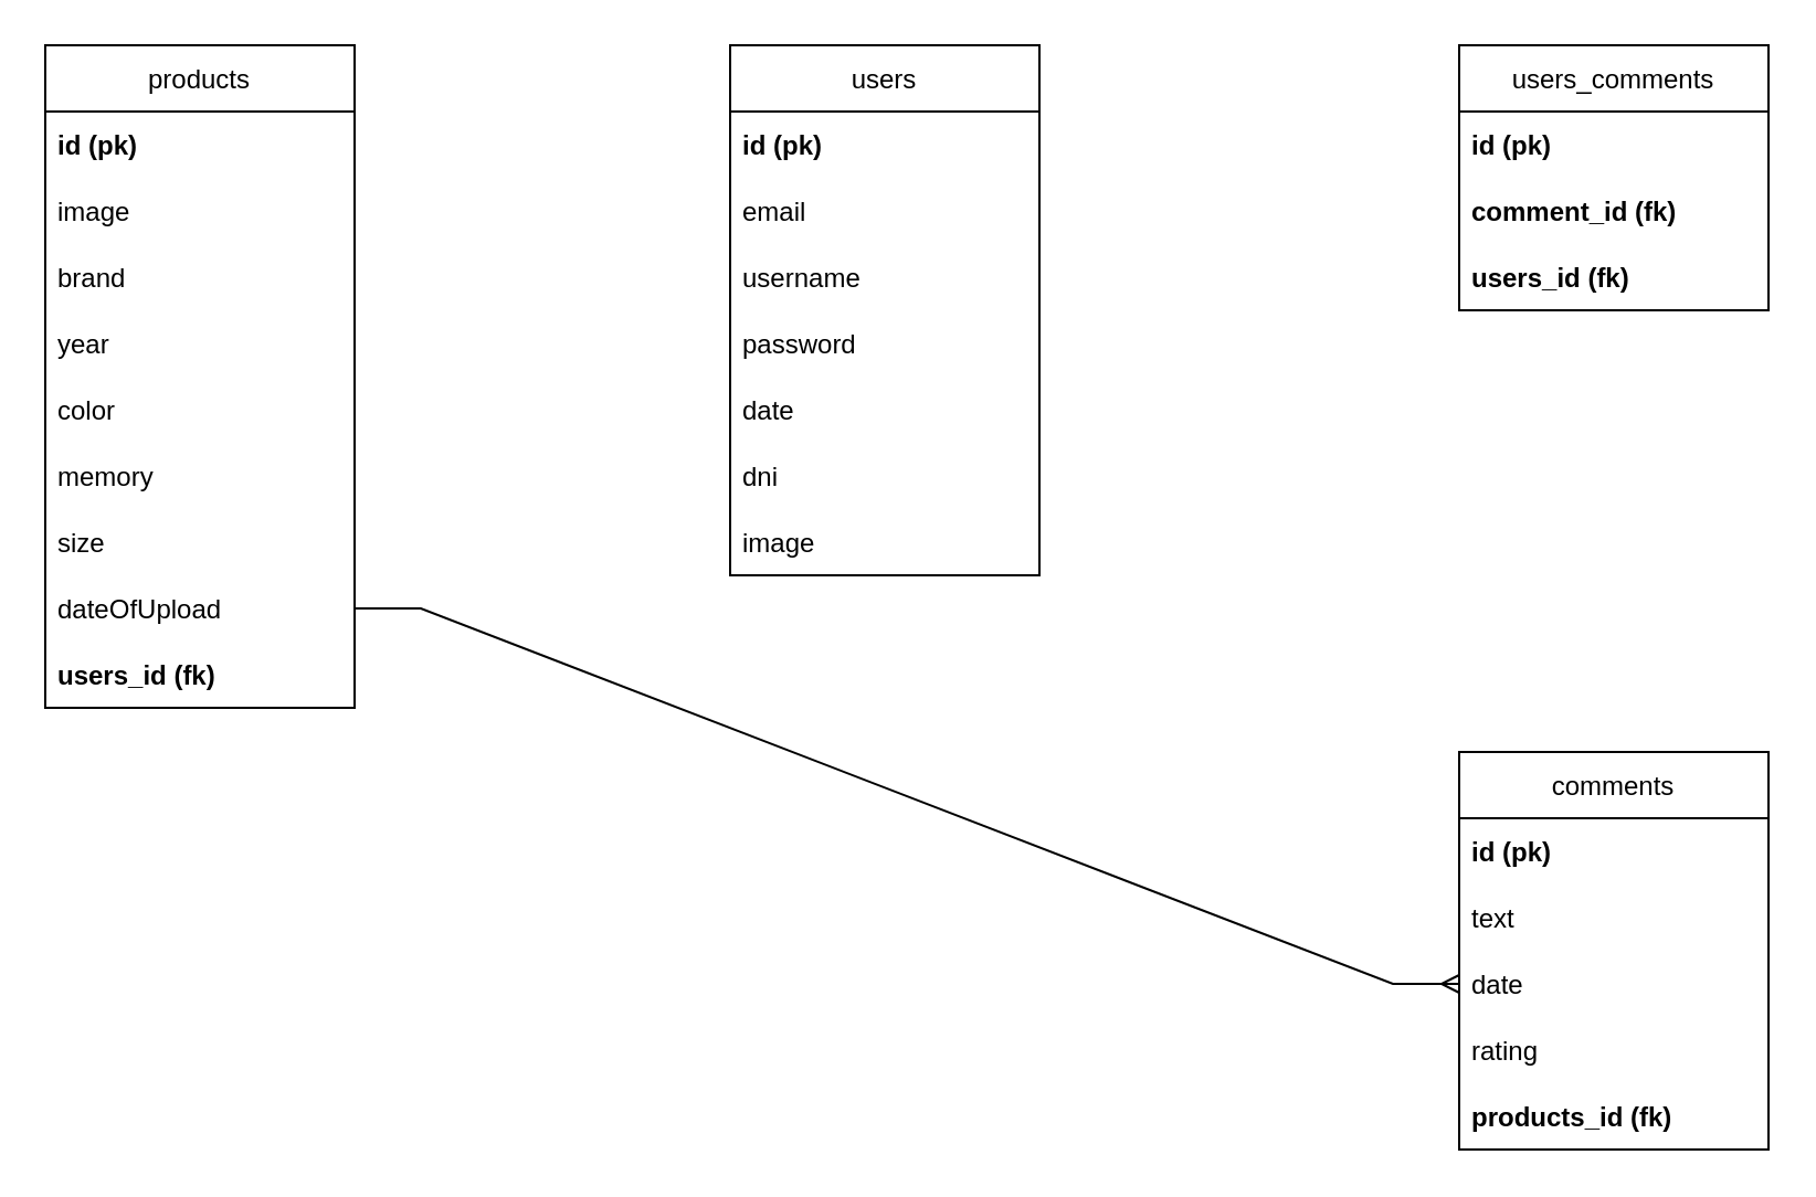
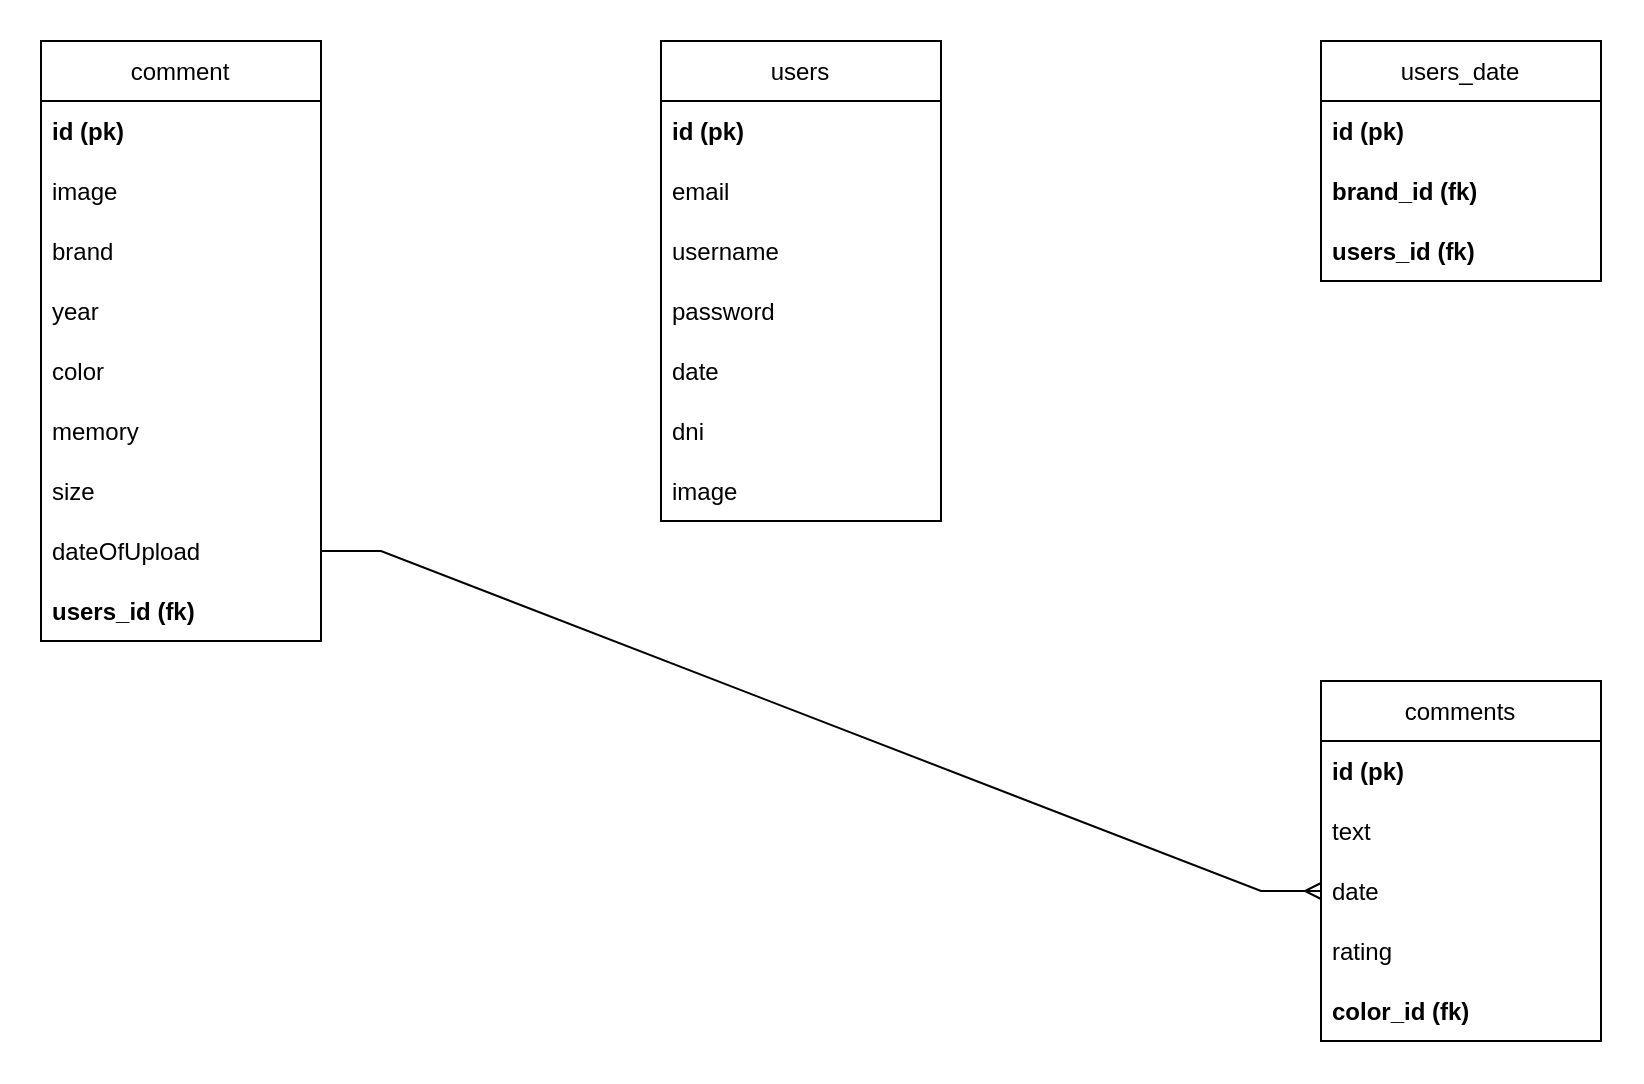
  <mxCell id="0" />
  <mxCell id="1" parent="0" />
- <mxCell id="2" value="products" style="swimlane;fontStyle=0;childLayout=stackLayout;horizontal=1;startSize=30;horizontalStack=0;resizeParent=1;resizeParentMax=0;resizeLast=0;collapsible=1;marginBottom=0;" parent="1" vertex="1"><mxGeometry x="20" y="20" width="140" height="300" as="geometry" /></mxCell>
+ <mxCell id="2" value="comment" style="swimlane;fontStyle=0;childLayout=stackLayout;horizontal=1;startSize=30;horizontalStack=0;resizeParent=1;resizeParentMax=0;resizeLast=0;collapsible=1;marginBottom=0;" parent="1" vertex="1"><mxGeometry x="20" y="20" width="140" height="300" as="geometry" /></mxCell>
  <mxCell id="3" value="id (pk)" style="text;strokeColor=none;fillColor=none;align=left;verticalAlign=middle;spacingLeft=4;spacingRight=4;overflow=hidden;points=[[0,0.5],[1,0.5]];portConstraint=eastwest;rotatable=0;fontStyle=1" parent="2" vertex="1"><mxGeometry y="30" width="140" height="30" as="geometry" /></mxCell>
  <mxCell id="4" value="image" style="text;strokeColor=none;fillColor=none;align=left;verticalAlign=middle;spacingLeft=4;spacingRight=4;overflow=hidden;points=[[0,0.5],[1,0.5]];portConstraint=eastwest;rotatable=0;" parent="2" vertex="1"><mxGeometry y="60" width="140" height="30" as="geometry" /></mxCell>
  <mxCell id="5" value="brand" style="text;strokeColor=none;fillColor=none;align=left;verticalAlign=middle;spacingLeft=4;spacingRight=4;overflow=hidden;points=[[0,0.5],[1,0.5]];portConstraint=eastwest;rotatable=0;" parent="2" vertex="1"><mxGeometry y="90" width="140" height="30" as="geometry" /></mxCell>
  <mxCell id="6" value="year" style="text;strokeColor=none;fillColor=none;align=left;verticalAlign=middle;spacingLeft=4;spacingRight=4;overflow=hidden;points=[[0,0.5],[1,0.5]];portConstraint=eastwest;rotatable=0;" parent="2" vertex="1"><mxGeometry y="120" width="140" height="30" as="geometry" /></mxCell>
  <mxCell id="7" value="color" style="text;strokeColor=none;fillColor=none;align=left;verticalAlign=middle;spacingLeft=4;spacingRight=4;overflow=hidden;points=[[0,0.5],[1,0.5]];portConstraint=eastwest;rotatable=0;" parent="2" vertex="1"><mxGeometry y="150" width="140" height="30" as="geometry" /></mxCell>
  <mxCell id="8" value="memory" style="text;strokeColor=none;fillColor=none;align=left;verticalAlign=middle;spacingLeft=4;spacingRight=4;overflow=hidden;points=[[0,0.5],[1,0.5]];portConstraint=eastwest;rotatable=0;" parent="2" vertex="1"><mxGeometry y="180" width="140" height="30" as="geometry" /></mxCell>
  <mxCell id="9" value="size" style="text;strokeColor=none;fillColor=none;align=left;verticalAlign=middle;spacingLeft=4;spacingRight=4;overflow=hidden;points=[[0,0.5],[1,0.5]];portConstraint=eastwest;rotatable=0;" parent="2" vertex="1"><mxGeometry y="210" width="140" height="30" as="geometry" /></mxCell>
  <mxCell id="10" value="dateOfUpload" style="text;strokeColor=none;fillColor=none;align=left;verticalAlign=middle;spacingLeft=4;spacingRight=4;overflow=hidden;points=[[0,0.5],[1,0.5]];portConstraint=eastwest;rotatable=0;" parent="2" vertex="1"><mxGeometry y="240" width="140" height="30" as="geometry" /></mxCell>
  <mxCell id="11" value="users_id (fk)" style="text;strokeColor=none;fillColor=none;align=left;verticalAlign=middle;spacingLeft=4;spacingRight=4;overflow=hidden;points=[[0,0.5],[1,0.5]];portConstraint=eastwest;rotatable=0;fontStyle=1" parent="2" vertex="1"><mxGeometry y="270" width="140" height="30" as="geometry" /></mxCell>
  <mxCell id="12" value="users" style="swimlane;fontStyle=0;childLayout=stackLayout;horizontal=1;startSize=30;horizontalStack=0;resizeParent=1;resizeParentMax=0;resizeLast=0;collapsible=1;marginBottom=0;" parent="1" vertex="1"><mxGeometry x="330" y="20" width="140" height="240" as="geometry" /></mxCell>
  <mxCell id="13" value="id (pk)" style="text;strokeColor=none;fillColor=none;align=left;verticalAlign=middle;spacingLeft=4;spacingRight=4;overflow=hidden;points=[[0,0.5],[1,0.5]];portConstraint=eastwest;rotatable=0;fontStyle=1" parent="12" vertex="1"><mxGeometry y="30" width="140" height="30" as="geometry" /></mxCell>
  <mxCell id="14" value="email" style="text;strokeColor=none;fillColor=none;align=left;verticalAlign=middle;spacingLeft=4;spacingRight=4;overflow=hidden;points=[[0,0.5],[1,0.5]];portConstraint=eastwest;rotatable=0;" parent="12" vertex="1"><mxGeometry y="60" width="140" height="30" as="geometry" /></mxCell>
  <mxCell id="15" value="username" style="text;strokeColor=none;fillColor=none;align=left;verticalAlign=middle;spacingLeft=4;spacingRight=4;overflow=hidden;points=[[0,0.5],[1,0.5]];portConstraint=eastwest;rotatable=0;" parent="12" vertex="1"><mxGeometry y="90" width="140" height="30" as="geometry" /></mxCell>
  <mxCell id="16" value="password" style="text;strokeColor=none;fillColor=none;align=left;verticalAlign=middle;spacingLeft=4;spacingRight=4;overflow=hidden;points=[[0,0.5],[1,0.5]];portConstraint=eastwest;rotatable=0;" parent="12" vertex="1"><mxGeometry y="120" width="140" height="30" as="geometry" /></mxCell>
  <mxCell id="17" value="date" style="text;strokeColor=none;fillColor=none;align=left;verticalAlign=middle;spacingLeft=4;spacingRight=4;overflow=hidden;points=[[0,0.5],[1,0.5]];portConstraint=eastwest;rotatable=0;" parent="12" vertex="1"><mxGeometry y="150" width="140" height="30" as="geometry" /></mxCell>
  <mxCell id="18" value="dni" style="text;strokeColor=none;fillColor=none;align=left;verticalAlign=middle;spacingLeft=4;spacingRight=4;overflow=hidden;points=[[0,0.5],[1,0.5]];portConstraint=eastwest;rotatable=0;" parent="12" vertex="1"><mxGeometry y="180" width="140" height="30" as="geometry" /></mxCell>
  <mxCell id="19" value="image" style="text;strokeColor=none;fillColor=none;align=left;verticalAlign=middle;spacingLeft=4;spacingRight=4;overflow=hidden;points=[[0,0.5],[1,0.5]];portConstraint=eastwest;rotatable=0;" parent="12" vertex="1"><mxGeometry y="210" width="140" height="30" as="geometry" /></mxCell>
  <mxCell id="20" value="comments" style="swimlane;fontStyle=0;childLayout=stackLayout;horizontal=1;startSize=30;horizontalStack=0;resizeParent=1;resizeParentMax=0;resizeLast=0;collapsible=1;marginBottom=0;" parent="1" vertex="1"><mxGeometry x="660" y="340" width="140" height="180" as="geometry" /></mxCell>
  <mxCell id="21" value="id (pk)" style="text;strokeColor=none;fillColor=none;align=left;verticalAlign=middle;spacingLeft=4;spacingRight=4;overflow=hidden;points=[[0,0.5],[1,0.5]];portConstraint=eastwest;rotatable=0;fontStyle=1" parent="20" vertex="1"><mxGeometry y="30" width="140" height="30" as="geometry" /></mxCell>
  <mxCell id="22" value="text" style="text;strokeColor=none;fillColor=none;align=left;verticalAlign=middle;spacingLeft=4;spacingRight=4;overflow=hidden;points=[[0,0.5],[1,0.5]];portConstraint=eastwest;rotatable=0;" parent="20" vertex="1"><mxGeometry y="60" width="140" height="30" as="geometry" /></mxCell>
  <mxCell id="23" value="date" style="text;strokeColor=none;fillColor=none;align=left;verticalAlign=middle;spacingLeft=4;spacingRight=4;overflow=hidden;points=[[0,0.5],[1,0.5]];portConstraint=eastwest;rotatable=0;" parent="20" vertex="1"><mxGeometry y="90" width="140" height="30" as="geometry" /></mxCell>
  <mxCell id="24" value="rating" style="text;strokeColor=none;fillColor=none;align=left;verticalAlign=middle;spacingLeft=4;spacingRight=4;overflow=hidden;points=[[0,0.5],[1,0.5]];portConstraint=eastwest;rotatable=0;" parent="20" vertex="1"><mxGeometry y="120" width="140" height="30" as="geometry" /></mxCell>
- <mxCell id="25" value="products_id (fk)" style="text;strokeColor=none;fillColor=none;align=left;verticalAlign=middle;spacingLeft=4;spacingRight=4;overflow=hidden;points=[[0,0.5],[1,0.5]];portConstraint=eastwest;rotatable=0;fontStyle=1" parent="20" vertex="1"><mxGeometry y="150" width="140" height="30" as="geometry" /></mxCell>
+ <mxCell id="25" value="color_id (fk)" style="text;strokeColor=none;fillColor=none;align=left;verticalAlign=middle;spacingLeft=4;spacingRight=4;overflow=hidden;points=[[0,0.5],[1,0.5]];portConstraint=eastwest;rotatable=0;fontStyle=1" parent="20" vertex="1"><mxGeometry y="150" width="140" height="30" as="geometry" /></mxCell>
  <mxCell id="26" value="" style="edgeStyle=entityRelationEdgeStyle;fontSize=12;html=1;endArrow=ERmany;rounded=0;entryX=0;entryY=0.5;entryDx=0;entryDy=0;exitX=1;exitY=0.5;exitDx=0;exitDy=0;" parent="1" source="10" target="23" edge="1"><mxGeometry width="100" height="100" relative="1" as="geometry"><mxPoint x="470" y="280" as="sourcePoint" /><mxPoint x="570" y="180" as="targetPoint" /></mxGeometry></mxCell>
- <mxCell id="27" value="users_comments" style="swimlane;fontStyle=0;childLayout=stackLayout;horizontal=1;startSize=30;horizontalStack=0;resizeParent=1;resizeParentMax=0;resizeLast=0;collapsible=1;marginBottom=0;" vertex="1" parent="1"><mxGeometry x="660" y="20" width="140" height="120" as="geometry" /></mxCell>
+ <mxCell id="27" value="users_date" style="swimlane;fontStyle=0;childLayout=stackLayout;horizontal=1;startSize=30;horizontalStack=0;resizeParent=1;resizeParentMax=0;resizeLast=0;collapsible=1;marginBottom=0;" vertex="1" parent="1"><mxGeometry x="660" y="20" width="140" height="120" as="geometry" /></mxCell>
  <mxCell id="28" value="id (pk)" style="text;strokeColor=none;fillColor=none;align=left;verticalAlign=middle;spacingLeft=4;spacingRight=4;overflow=hidden;points=[[0,0.5],[1,0.5]];portConstraint=eastwest;rotatable=0;fontStyle=1" vertex="1" parent="27"><mxGeometry y="30" width="140" height="30" as="geometry" /></mxCell>
- <mxCell id="29" value="comment_id (fk)" style="text;strokeColor=none;fillColor=none;align=left;verticalAlign=middle;spacingLeft=4;spacingRight=4;overflow=hidden;points=[[0,0.5],[1,0.5]];portConstraint=eastwest;rotatable=0;fontStyle=1" vertex="1" parent="27"><mxGeometry y="60" width="140" height="30" as="geometry" /></mxCell>
+ <mxCell id="29" value="brand_id (fk)" style="text;strokeColor=none;fillColor=none;align=left;verticalAlign=middle;spacingLeft=4;spacingRight=4;overflow=hidden;points=[[0,0.5],[1,0.5]];portConstraint=eastwest;rotatable=0;fontStyle=1" vertex="1" parent="27"><mxGeometry y="60" width="140" height="30" as="geometry" /></mxCell>
  <mxCell id="30" value="users_id (fk)" style="text;strokeColor=none;fillColor=none;align=left;verticalAlign=middle;spacingLeft=4;spacingRight=4;overflow=hidden;points=[[0,0.5],[1,0.5]];portConstraint=eastwest;rotatable=0;fontStyle=1" vertex="1" parent="27"><mxGeometry y="90" width="140" height="30" as="geometry" /></mxCell>
